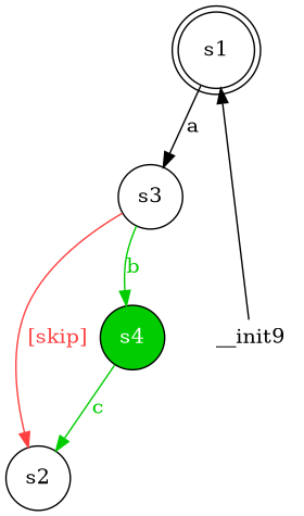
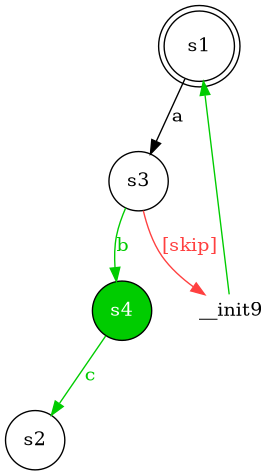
  digraph {
    node [shape=circle]
    n1 [label=<s1> shape=doublecircle]
    n2 [label=<s3>]
    n3 [label=<s2>]
    n4 [fillcolor="#00cc00" fontcolor="#ffffff" label=<s4> style=filled]
    n5 [height=0 label=__init9 shape=none width=0]
    n1 -> n2 [label=<<font color="#000000">a</font>>]
-   n2 -> n3 [color="#ff4040" label=<<font color="#ff4040">[skip]</font>>]
+   n2 -> n5 [color="#ff4040" label=<<font color="#ff4040">[skip]</font>>]
    n2 -> n4 [color="#00cc00" label=<<font color="#00cc00">b</font>>]
    n4 -> n3 [color="#00cc00" label=<<font color="#00cc00">c</font>>]
-   n5 -> n1
+   n5 -> n1 [color="#00cc00"]
  }
